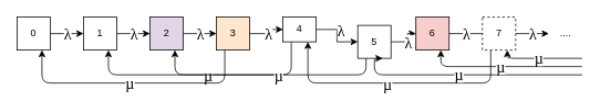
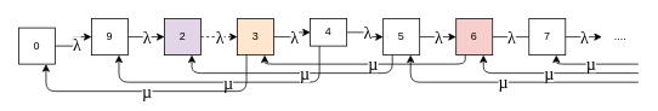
  <mxCell id="0" />
  <mxCell id="1" parent="0" />
  <mxCell id="2" style="edgeStyle=orthogonalEdgeStyle;rounded=0;orthogonalLoop=1;jettySize=auto;html=1;exitX=1;exitY=0.5;exitDx=0;exitDy=0;" edge="1" parent="1" source="4" target="7"><mxGeometry relative="1" as="geometry" /></mxCell>
  <mxCell id="3" value="&lt;span style=&quot;font-size: 14pt; line-height: 107%; font-family: &amp;quot;Times New Roman&amp;quot;, serif; letter-spacing: 0.2pt;&quot;&gt;λ&lt;/span&gt;" style="edgeLabel;html=1;align=center;verticalAlign=middle;resizable=0;points=[];" vertex="1" connectable="0" parent="2"><mxGeometry x="-0.133" relative="1" as="geometry"><mxPoint x="3" as="offset" /></mxGeometry></mxCell>
- <mxCell id="4" value="0" style="rounded=0;whiteSpace=wrap;html=1;" vertex="1" parent="1"><mxGeometry x="20" y="20" width="40" height="40" as="geometry" /></mxCell>
+ <mxCell id="4" value="0" style="rounded=0;whiteSpace=wrap;html=1;" vertex="1" parent="1"><mxGeometry x="20" y="30" width="40" height="40" as="geometry" /></mxCell>
  <mxCell id="5" style="edgeStyle=orthogonalEdgeStyle;rounded=0;orthogonalLoop=1;jettySize=auto;html=1;exitX=1;exitY=0.5;exitDx=0;exitDy=0;" edge="1" parent="1" source="7" target="10"><mxGeometry relative="1" as="geometry" /></mxCell>
  <mxCell id="6" value="&lt;span style=&quot;font-size: 14pt; line-height: 107%; font-family: &amp;quot;Times New Roman&amp;quot;, serif; letter-spacing: 0.2pt;&quot;&gt;λ&lt;/span&gt;" style="edgeLabel;html=1;align=center;verticalAlign=middle;resizable=0;points=[];" vertex="1" connectable="0" parent="5"><mxGeometry x="-0.142" relative="1" as="geometry"><mxPoint x="3" as="offset" /></mxGeometry></mxCell>
- <mxCell id="7" value="1" style="rounded=0;whiteSpace=wrap;html=1;" vertex="1" parent="1"><mxGeometry x="100" y="20" width="40" height="40" as="geometry" /></mxCell>
- <mxCell id="8" style="edgeStyle=orthogonalEdgeStyle;rounded=0;orthogonalLoop=1;jettySize=auto;html=1;exitX=1;exitY=0.5;exitDx=0;exitDy=0;" edge="1" parent="1" source="10" target="13"><mxGeometry relative="1" as="geometry" /></mxCell>
+ <mxCell id="7" value="9" style="rounded=0;whiteSpace=wrap;html=1;" vertex="1" parent="1"><mxGeometry x="100" y="20" width="40" height="40" as="geometry" /></mxCell>
+ <mxCell id="8" style="edgeStyle=orthogonalEdgeStyle;rounded=0;orthogonalLoop=1;jettySize=auto;html=1;exitX=1;exitY=0.5;exitDx=0;exitDy=0;dashed=1;" edge="1" parent="1" source="10" target="13"><mxGeometry relative="1" as="geometry" /></mxCell>
  <mxCell id="9" value="&lt;span style=&quot;font-size: 14pt; line-height: 107%; font-family: &amp;quot;Times New Roman&amp;quot;, serif; letter-spacing: 0.2pt;&quot;&gt;λ&lt;/span&gt;" style="edgeLabel;html=1;align=center;verticalAlign=middle;resizable=0;points=[];" vertex="1" connectable="0" parent="8"><mxGeometry x="-0.2" relative="1" as="geometry"><mxPoint x="4" as="offset" /></mxGeometry></mxCell>
  <mxCell id="10" value="2" style="rounded=0;whiteSpace=wrap;html=1;fillColor=#e1d5e7;" vertex="1" parent="1"><mxGeometry x="180" y="20" width="40" height="40" as="geometry" /></mxCell>
  <mxCell id="11" style="edgeStyle=orthogonalEdgeStyle;rounded=0;orthogonalLoop=1;jettySize=auto;html=1;exitX=1;exitY=0.5;exitDx=0;exitDy=0;" edge="1" parent="1" source="13" target="18"><mxGeometry relative="1" as="geometry" /></mxCell>
  <mxCell id="12" value="&lt;span style=&quot;font-size: 14pt; line-height: 107%; font-family: &amp;quot;Times New Roman&amp;quot;, serif; letter-spacing: 0.2pt;&quot;&gt;λ&lt;/span&gt;" style="edgeLabel;html=1;align=center;verticalAlign=middle;resizable=0;points=[];" vertex="1" connectable="0" parent="11"><mxGeometry x="-0.154" relative="1" as="geometry"><mxPoint x="3" as="offset" /></mxGeometry></mxCell>
  <mxCell id="13" value="3" style="rounded=0;whiteSpace=wrap;html=1;fillColor=#ffe6cc;" vertex="1" parent="1"><mxGeometry x="260" y="20" width="40" height="40" as="geometry" /></mxCell>
  <mxCell id="14" style="edgeStyle=orthogonalEdgeStyle;rounded=0;orthogonalLoop=1;jettySize=auto;html=1;exitX=1;exitY=0.5;exitDx=0;exitDy=0;" edge="1" parent="1" source="18" target="23"><mxGeometry relative="1" as="geometry" /></mxCell>
  <mxCell id="15" value="&lt;span style=&quot;font-size: 14pt; line-height: 107%; font-family: &amp;quot;Times New Roman&amp;quot;, serif; letter-spacing: 0.2pt;&quot;&gt;λ&lt;/span&gt;" style="edgeLabel;html=1;align=center;verticalAlign=middle;resizable=0;points=[];" vertex="1" connectable="0" parent="14"><mxGeometry x="-0.192" relative="1" as="geometry"><mxPoint x="4" as="offset" /></mxGeometry></mxCell>
  <mxCell id="16" style="edgeStyle=orthogonalEdgeStyle;rounded=1;orthogonalLoop=1;jettySize=auto;html=1;exitX=0.25;exitY=1;exitDx=0;exitDy=0;entryX=0.75;entryY=1;entryDx=0;entryDy=0;" edge="1" parent="1" source="18" target="7"><mxGeometry relative="1" as="geometry"><Array as="points"><mxPoint x="350" y="90" /><mxPoint x="130" y="90" /></Array></mxGeometry></mxCell>
  <mxCell id="17" value="&lt;span style=&quot;font-size: 14pt; line-height: 107%; font-family: &amp;quot;Times New Roman&amp;quot;, serif; letter-spacing: 0.2pt;&quot;&gt;µ&lt;/span&gt;" style="edgeLabel;html=1;align=center;verticalAlign=middle;resizable=0;points=[];" vertex="1" connectable="0" parent="16"><mxGeometry x="-0.029" relative="1" as="geometry"><mxPoint as="offset" /></mxGeometry></mxCell>
  <mxCell id="18" value="4" style="rounded=0;whiteSpace=wrap;html=1;" vertex="1" parent="1"><mxGeometry x="340" y="20" width="40" height="30" as="geometry" /></mxCell>
  <mxCell id="19" style="edgeStyle=orthogonalEdgeStyle;rounded=0;orthogonalLoop=1;jettySize=auto;html=1;exitX=1;exitY=0.5;exitDx=0;exitDy=0;" edge="1" parent="1" source="23" target="28"><mxGeometry relative="1" as="geometry" /></mxCell>
  <mxCell id="20" value="&lt;span style=&quot;font-size: 14pt; line-height: 107%; font-family: &amp;quot;Times New Roman&amp;quot;, serif; letter-spacing: 0.2pt;&quot;&gt;λ&lt;/span&gt;" style="edgeLabel;html=1;align=center;verticalAlign=middle;resizable=0;points=[];" vertex="1" connectable="0" parent="19"><mxGeometry x="-0.173" relative="1" as="geometry"><mxPoint x="3" as="offset" /></mxGeometry></mxCell>
  <mxCell id="21" style="edgeStyle=orthogonalEdgeStyle;rounded=1;orthogonalLoop=1;jettySize=auto;html=1;exitX=0.25;exitY=1;exitDx=0;exitDy=0;entryX=0.75;entryY=1;entryDx=0;entryDy=0;" edge="1" parent="1" source="23" target="10"><mxGeometry relative="1" as="geometry" /></mxCell>
  <mxCell id="22" value="&lt;span style=&quot;font-size: 14pt; line-height: 107%; font-family: &amp;quot;Times New Roman&amp;quot;, serif; letter-spacing: 0.2pt;&quot;&gt;µ&lt;/span&gt;" style="edgeLabel;html=1;align=center;verticalAlign=middle;resizable=0;points=[];" vertex="1" connectable="0" parent="21"><mxGeometry x="-0.097" relative="1" as="geometry"><mxPoint as="offset" /></mxGeometry></mxCell>
- <mxCell id="23" value="5" style="rounded=0;whiteSpace=wrap;html=1;" vertex="1" parent="1"><mxGeometry x="430" y="30" width="40" height="40" as="geometry" /></mxCell>
+ <mxCell id="23" value="5" style="rounded=0;whiteSpace=wrap;html=1;" vertex="1" parent="1"><mxGeometry x="420" y="20" width="40" height="40" as="geometry" /></mxCell>
  <mxCell id="24" style="edgeStyle=orthogonalEdgeStyle;rounded=0;orthogonalLoop=1;jettySize=auto;html=1;exitX=1;exitY=0.5;exitDx=0;exitDy=0;endArrow=none;" edge="1" parent="1" source="28" target="33"><mxGeometry relative="1" as="geometry" /></mxCell>
  <mxCell id="25" value="&lt;span style=&quot;font-size: 14pt; line-height: 107%; font-family: &amp;quot;Times New Roman&amp;quot;, serif; letter-spacing: 0.2pt;&quot;&gt;λ&lt;/span&gt;" style="edgeLabel;html=1;align=center;verticalAlign=middle;resizable=0;points=[];" vertex="1" connectable="0" parent="24"><mxGeometry x="-0.154" relative="1" as="geometry"><mxPoint x="3" as="offset" /></mxGeometry></mxCell>
+ <mxCell id="26" style="edgeStyle=orthogonalEdgeStyle;rounded=1;orthogonalLoop=1;jettySize=auto;html=1;exitX=0.25;exitY=1;exitDx=0;exitDy=0;entryX=0.75;entryY=1;entryDx=0;entryDy=0;" edge="1" parent="1" source="28" target="13"><mxGeometry relative="1" as="geometry"><Array as="points"><mxPoint x="510" y="70" /><mxPoint x="290" y="70" /></Array></mxGeometry></mxCell>
+ <mxCell id="27" value="&lt;span style=&quot;font-size: 14pt; line-height: 107%; font-family: &amp;quot;Times New Roman&amp;quot;, serif; letter-spacing: 0.2pt;&quot;&gt;µ&lt;/span&gt;" style="edgeLabel;html=1;align=center;verticalAlign=middle;resizable=0;points=[];" vertex="1" connectable="0" parent="26"><mxGeometry x="-0.065" y="-1" relative="1" as="geometry"><mxPoint as="offset" /></mxGeometry></mxCell>
  <mxCell id="28" value="6" style="rounded=0;whiteSpace=wrap;html=1;fillColor=#f8cecc;" vertex="1" parent="1"><mxGeometry x="500" y="20" width="40" height="40" as="geometry" /></mxCell>
  <mxCell id="29" style="edgeStyle=orthogonalEdgeStyle;rounded=0;orthogonalLoop=1;jettySize=auto;html=1;exitX=1;exitY=0.5;exitDx=0;exitDy=0;" edge="1" parent="1" source="33"><mxGeometry relative="1" as="geometry"><mxPoint x="660" y="40" as="targetPoint" /></mxGeometry></mxCell>
  <mxCell id="30" value="&lt;span style=&quot;font-size: 14pt; line-height: 107%; font-family: &amp;quot;Times New Roman&amp;quot;, serif; letter-spacing: 0.2pt;&quot;&gt;λ&lt;/span&gt;" style="edgeLabel;html=1;align=center;verticalAlign=middle;resizable=0;points=[];" vertex="1" connectable="0" parent="29"><mxGeometry x="-0.117" relative="1" as="geometry"><mxPoint x="2" as="offset" /></mxGeometry></mxCell>
- <mxCell id="31" style="edgeStyle=orthogonalEdgeStyle;rounded=1;orthogonalLoop=1;jettySize=auto;html=1;exitX=0.25;exitY=1;exitDx=0;exitDy=0;entryX=0.75;entryY=1;entryDx=0;entryDy=0;" edge="1" parent="1" source="33" target="18"><mxGeometry relative="1" as="geometry"><Array as="points"><mxPoint x="590" y="100" /><mxPoint x="370" y="100" /></Array></mxGeometry></mxCell>
- <mxCell id="32" value="&lt;span style=&quot;font-size: 14pt; line-height: 107%; font-family: &amp;quot;Times New Roman&amp;quot;, serif; letter-spacing: 0.2pt;&quot;&gt;µ&lt;/span&gt;" style="edgeLabel;html=1;align=center;verticalAlign=middle;resizable=0;points=[];" vertex="1" connectable="0" parent="31"><mxGeometry x="-0.166" y="1" relative="1" as="geometry"><mxPoint x="-36" as="offset" /></mxGeometry></mxCell>
- <mxCell id="33" value="7" style="rounded=0;whiteSpace=wrap;html=1;dashed=1;" vertex="1" parent="1"><mxGeometry x="580" y="20" width="40" height="40" as="geometry" /></mxCell>
+ <mxCell id="33" value="7" style="rounded=0;whiteSpace=wrap;html=1;" vertex="1" parent="1"><mxGeometry x="580" y="20" width="40" height="40" as="geometry" /></mxCell>
  <mxCell id="34" style="edgeStyle=orthogonalEdgeStyle;rounded=1;orthogonalLoop=1;jettySize=auto;html=1;exitX=0.25;exitY=1;exitDx=0;exitDy=0;entryX=0.75;entryY=1;entryDx=0;entryDy=0;" edge="1" parent="1" source="13" target="4"><mxGeometry relative="1" as="geometry"><Array as="points"><mxPoint x="270" y="100" /><mxPoint x="50" y="100" /></Array></mxGeometry></mxCell>
  <mxCell id="35" value="&lt;span style=&quot;font-size: 14pt; line-height: 107%; font-family: &amp;quot;Times New Roman&amp;quot;, serif; letter-spacing: 0.2pt;&quot;&gt;µ&lt;/span&gt;" style="edgeLabel;html=1;align=center;verticalAlign=middle;resizable=0;points=[];" vertex="1" connectable="0" parent="34"><mxGeometry x="0.035" relative="1" as="geometry"><mxPoint as="offset" /></mxGeometry></mxCell>
  <mxCell id="36" style="edgeStyle=orthogonalEdgeStyle;rounded=1;orthogonalLoop=1;jettySize=auto;html=1;entryX=0.75;entryY=1;entryDx=0;entryDy=0;" edge="1" parent="1" target="23"><mxGeometry relative="1" as="geometry"><mxPoint x="700" y="90" as="sourcePoint" /><Array as="points"><mxPoint x="700" y="90" /><mxPoint x="450" y="90" /></Array></mxGeometry></mxCell>
  <mxCell id="37" value="&lt;span style=&quot;font-size: 14pt; line-height: 107%; font-family: &amp;quot;Times New Roman&amp;quot;, serif; letter-spacing: 0.2pt;&quot;&gt;µ&lt;/span&gt;" style="edgeLabel;html=1;align=center;verticalAlign=middle;resizable=0;points=[];" vertex="1" connectable="0" parent="36"><mxGeometry x="0.064" y="-1" relative="1" as="geometry"><mxPoint as="offset" /></mxGeometry></mxCell>
  <mxCell id="38" style="edgeStyle=orthogonalEdgeStyle;rounded=1;orthogonalLoop=1;jettySize=auto;html=1;entryX=0.75;entryY=1;entryDx=0;entryDy=0;" edge="1" parent="1" target="28"><mxGeometry relative="1" as="geometry"><mxPoint x="700" y="80" as="sourcePoint" /><Array as="points"><mxPoint x="700" y="80" /><mxPoint x="530" y="80" /></Array></mxGeometry></mxCell>
  <mxCell id="39" value="&lt;span style=&quot;font-size: 14pt; line-height: 107%; font-family: &amp;quot;Times New Roman&amp;quot;, serif; letter-spacing: 0.2pt;&quot;&gt;µ&lt;/span&gt;" style="edgeLabel;html=1;align=center;verticalAlign=middle;resizable=0;points=[];" vertex="1" connectable="0" parent="38"><mxGeometry x="0.04" y="-1" relative="1" as="geometry"><mxPoint as="offset" /></mxGeometry></mxCell>
  <mxCell id="40" style="edgeStyle=orthogonalEdgeStyle;rounded=1;orthogonalLoop=1;jettySize=auto;html=1;entryX=0.75;entryY=1;entryDx=0;entryDy=0;" edge="1" parent="1" target="33"><mxGeometry relative="1" as="geometry"><mxPoint x="700" y="70" as="sourcePoint" /><Array as="points"><mxPoint x="610" y="70" /></Array></mxGeometry></mxCell>
  <mxCell id="41" value="&lt;span style=&quot;font-size: 14pt; line-height: 107%; font-family: &amp;quot;Times New Roman&amp;quot;, serif; letter-spacing: 0.2pt;&quot;&gt;µ&lt;/span&gt;" style="edgeLabel;html=1;align=center;verticalAlign=middle;resizable=0;points=[];" vertex="1" connectable="0" parent="40"><mxGeometry x="0.057" y="-1" relative="1" as="geometry"><mxPoint as="offset" /></mxGeometry></mxCell>
  <mxCell id="42" value="...." style="text;html=1;align=center;verticalAlign=middle;resizable=0;points=[];autosize=1;strokeColor=none;fillColor=none;" vertex="1" parent="1"><mxGeometry x="660" y="25" width="40" height="30" as="geometry" /></mxCell>
